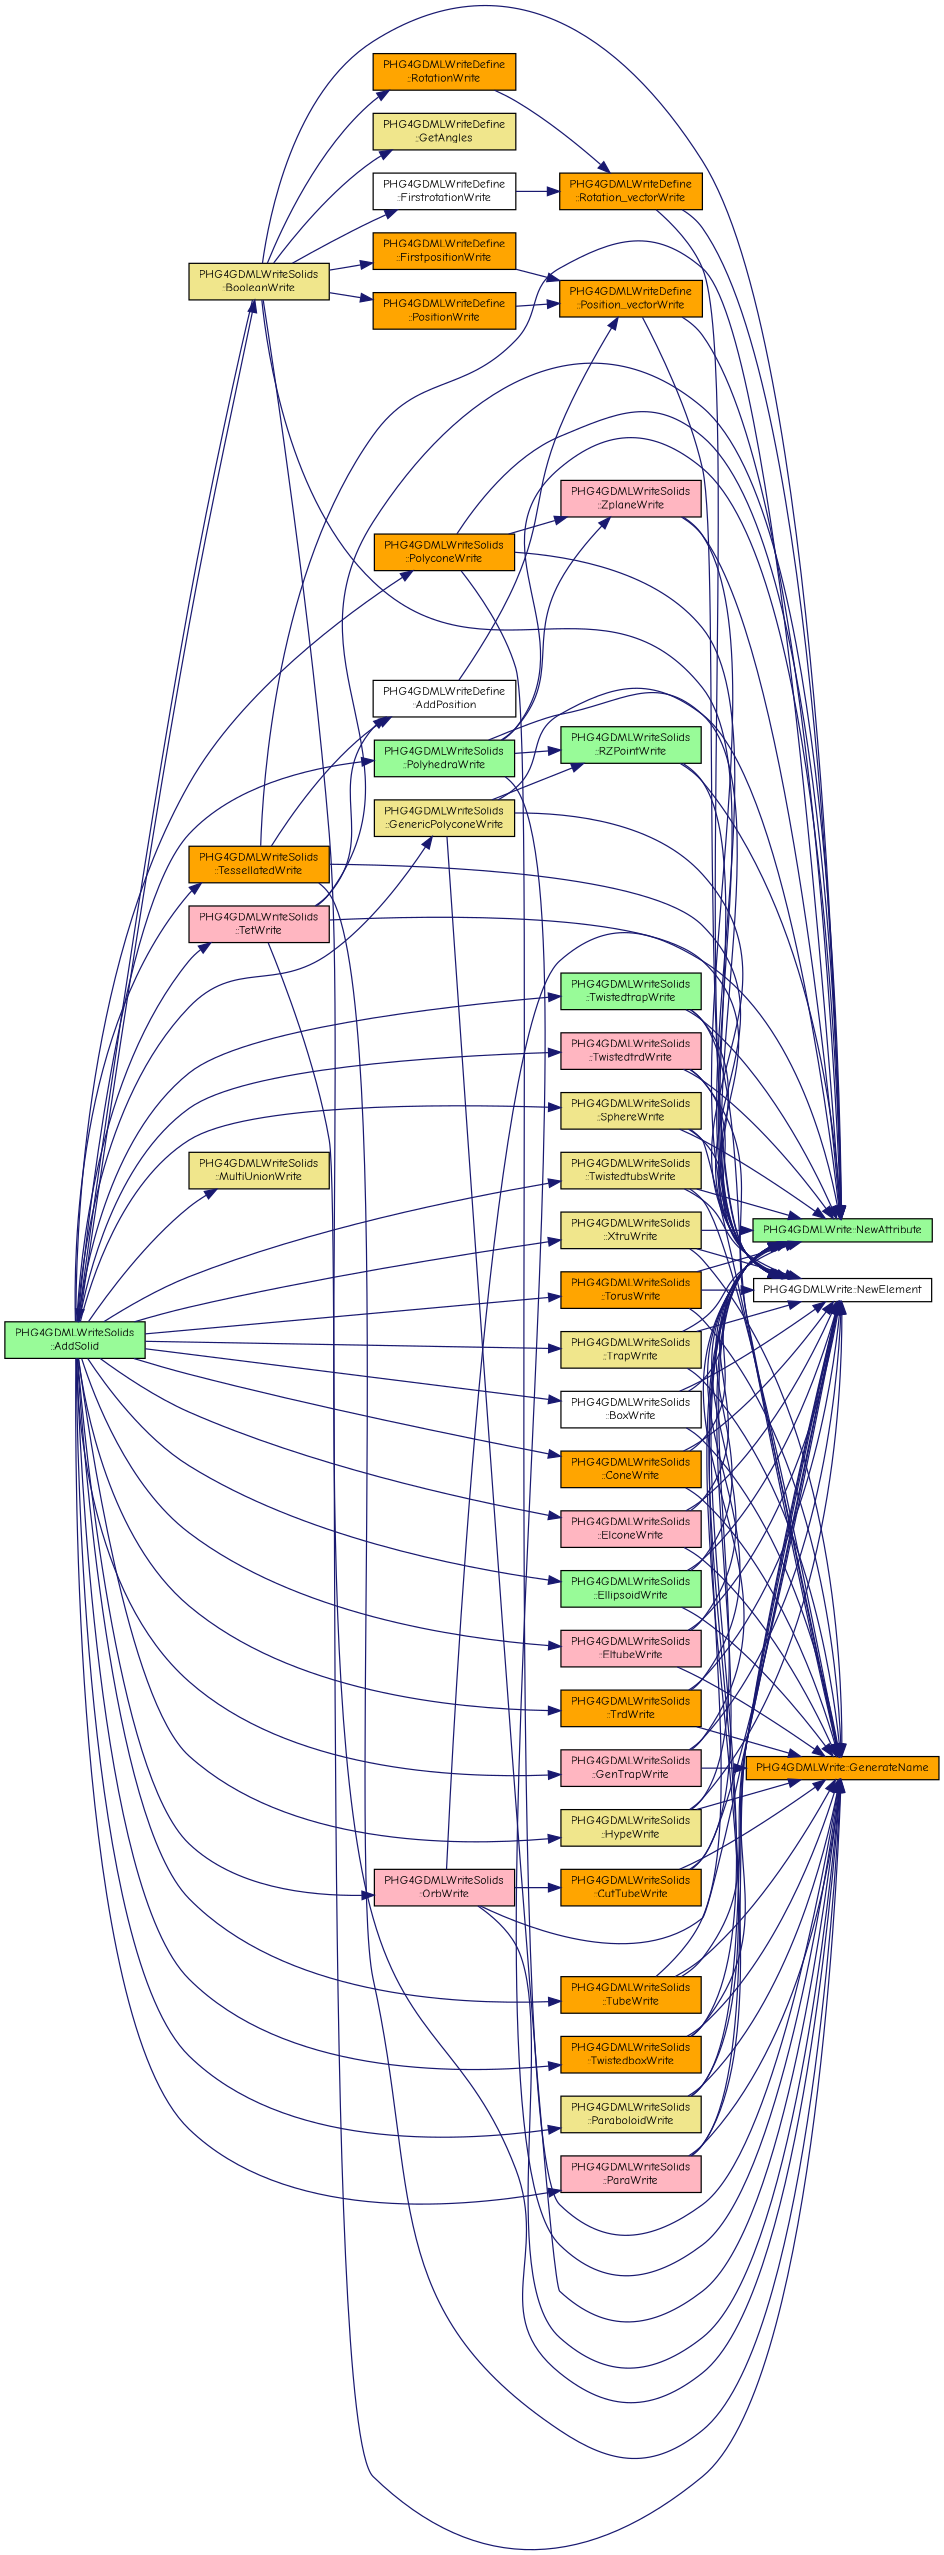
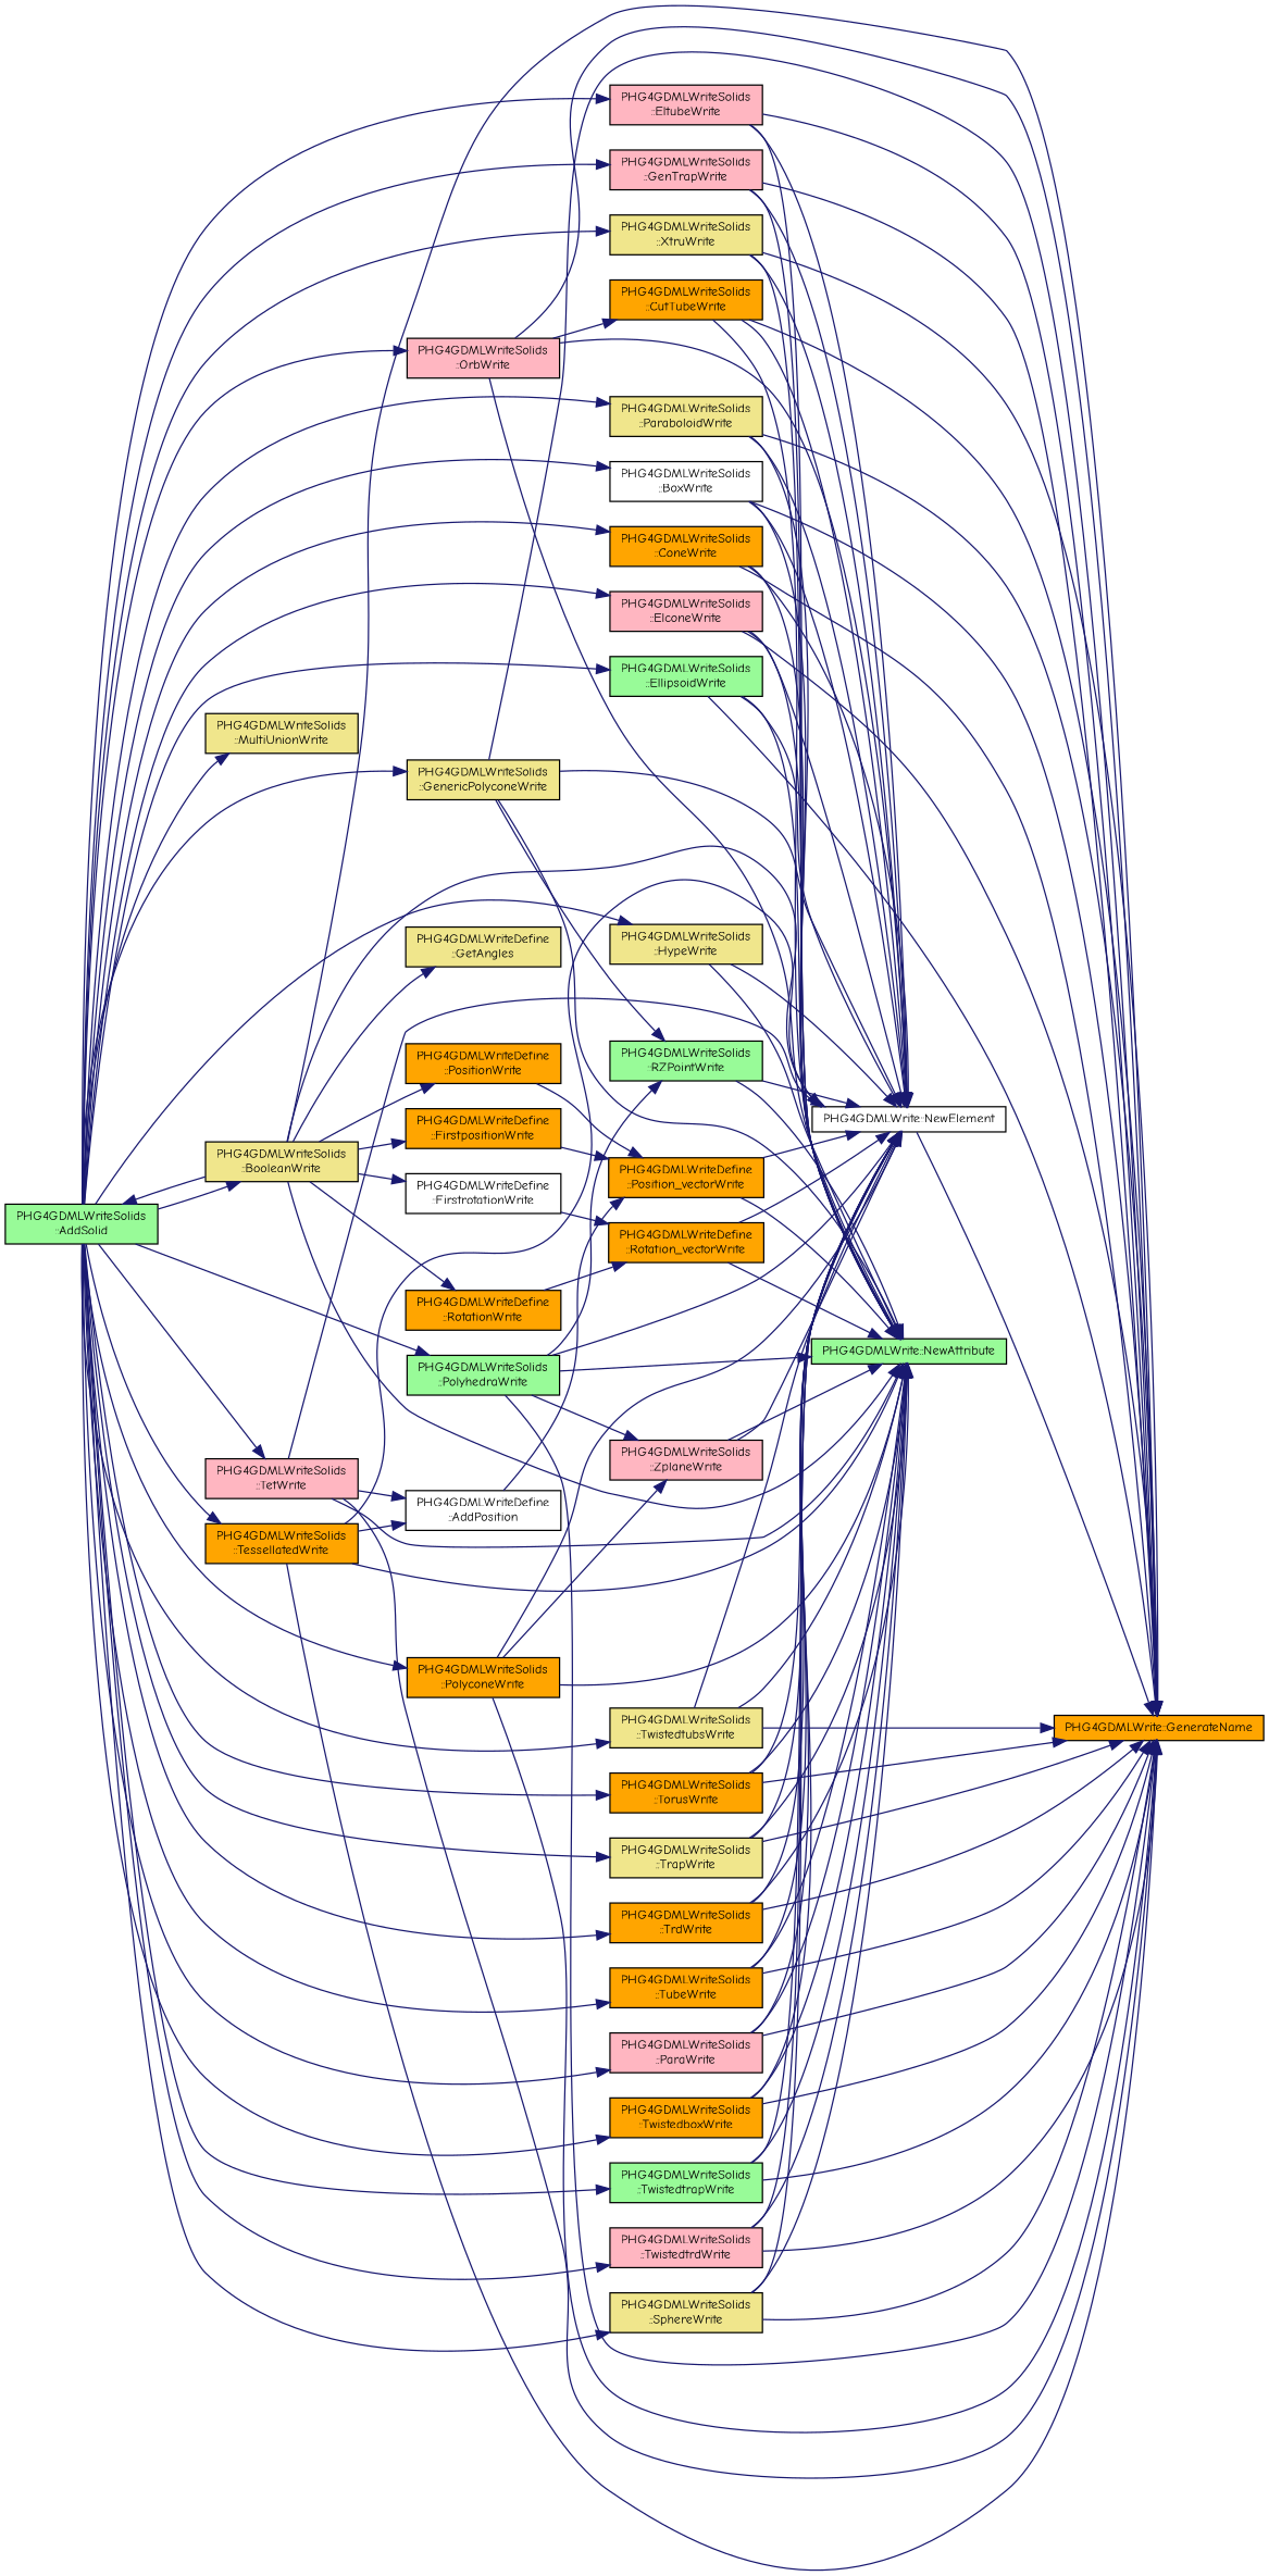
  digraph {
    fontname="Comic Neue"
    rankdir=LR
    node [color=black fillcolor=orange fontname="Comic Neue" fontsize=10 shape=record style=filled]
    edge [color=midnightblue fontname="Comic Neue" fontsize=10 labelfontname=FreeSans labelfontsize=10 style=solid]
    n1 [fillcolor=palegreen fontcolor=black height=0.2 label="PHG4GDMLWriteSolids\l::AddSolid" width=0.4]
    n2 [fillcolor=khaki height=0.2 label="PHG4GDMLWriteSolids\l::BooleanWrite" width=0.4]
    n3 [fillcolor=white height=0.2 label="PHG4GDMLWriteSolids\l::BoxWrite" width=0.4]
    n4 [height=0.2 label="PHG4GDMLWriteSolids\l::ConeWrite" width=0.4]
    n5 [fillcolor=lightpink height=0.2 label="PHG4GDMLWriteSolids\l::ElconeWrite" width=0.4]
    n6 [fillcolor=palegreen height=0.2 label="PHG4GDMLWriteSolids\l::EllipsoidWrite" width=0.4]
    n7 [fillcolor=lightpink height=0.2 label="PHG4GDMLWriteSolids\l::EltubeWrite" width=0.4]
    n8 [fillcolor=khaki height=0.2 label="PHG4GDMLWriteSolids\l::GenericPolyconeWrite" width=0.4]
    n9 [fillcolor=lightpink height=0.2 label="PHG4GDMLWriteSolids\l::GenTrapWrite" width=0.4]
    n10 [fillcolor=khaki height=0.2 label="PHG4GDMLWriteSolids\l::HypeWrite" width=0.4]
    n11 [fillcolor=khaki height=0.2 label="PHG4GDMLWriteSolids\l::MultiUnionWrite" width=0.4]
    n12 [fillcolor=lightpink height=0.2 label="PHG4GDMLWriteSolids\l::OrbWrite" width=0.4]
    n13 [fillcolor=khaki height=0.2 label="PHG4GDMLWriteSolids\l::ParaboloidWrite" width=0.4]
    n14 [fillcolor=lightpink height=0.2 label="PHG4GDMLWriteSolids\l::ParaWrite" width=0.4]
    n15 [height=0.2 label="PHG4GDMLWriteSolids\l::PolyconeWrite" width=0.4]
    n16 [fillcolor=palegreen height=0.2 label="PHG4GDMLWriteSolids\l::PolyhedraWrite" width=0.4]
    n17 [fillcolor=khaki height=0.2 label="PHG4GDMLWriteSolids\l::SphereWrite" width=0.4]
    n18 [height=0.2 label="PHG4GDMLWriteSolids\l::TessellatedWrite" width=0.4]
    n19 [fillcolor=lightpink height=0.2 label="PHG4GDMLWriteSolids\l::TetWrite" width=0.4]
    n20 [height=0.2 label="PHG4GDMLWriteSolids\l::TorusWrite" width=0.4]
    n21 [fillcolor=khaki height=0.2 label="PHG4GDMLWriteSolids\l::TrapWrite" width=0.4]
    n22 [height=0.2 label="PHG4GDMLWriteSolids\l::TrdWrite" width=0.4]
    n23 [height=0.2 label="PHG4GDMLWriteSolids\l::TubeWrite" width=0.4]
    n24 [height=0.2 label="PHG4GDMLWriteSolids\l::TwistedboxWrite" width=0.4]
    n25 [fillcolor=palegreen height=0.2 label="PHG4GDMLWriteSolids\l::TwistedtrapWrite" width=0.4]
    n26 [fillcolor=lightpink height=0.2 label="PHG4GDMLWriteSolids\l::TwistedtrdWrite" width=0.4]
    n27 [fillcolor=khaki height=0.2 label="PHG4GDMLWriteSolids\l::TwistedtubsWrite" width=0.4]
    n28 [fillcolor=khaki height=0.2 label="PHG4GDMLWriteSolids\l::XtruWrite" width=0.4]
    n29 [fillcolor=khaki height=0.2 label="PHG4GDMLWriteDefine\l::GetAngles" width=0.4]
    n30 [height=0.2 label="PHG4GDMLWrite::GenerateName" width=0.4]
    n31 [fillcolor=white height=0.2 label="PHG4GDMLWrite::NewElement" width=0.4]
    n32 [fillcolor=palegreen height=0.2 label="PHG4GDMLWrite::NewAttribute" width=0.4]
    n33 [height=0.2 label="PHG4GDMLWriteDefine\l::PositionWrite" width=0.4]
    n34 [height=0.2 label="PHG4GDMLWriteDefine\l::RotationWrite" width=0.4]
    n35 [height=0.2 label="PHG4GDMLWriteDefine\l::FirstpositionWrite" width=0.4]
    n36 [fillcolor=white height=0.2 label="PHG4GDMLWriteDefine\l::FirstrotationWrite" width=0.4]
    n37 [height=0.2 label="PHG4GDMLWriteSolids\l::CutTubeWrite" width=0.4]
    n38 [fillcolor=palegreen height=0.2 label="PHG4GDMLWriteSolids\l::RZPointWrite" width=0.4]
    n39 [fillcolor=lightpink height=0.2 label="PHG4GDMLWriteSolids\l::ZplaneWrite" width=0.4]
    n40 [fillcolor=white height=0.2 label="PHG4GDMLWriteDefine\l::AddPosition" width=0.4]
    n41 [height=0.2 label="PHG4GDMLWriteDefine\l::Position_vectorWrite" width=0.4]
    n42 [height=0.2 label="PHG4GDMLWriteDefine\l::Rotation_vectorWrite" width=0.4]
    n1 -> n2
    n1 -> n3
    n1 -> n4
    n1 -> n5
    n1 -> n6
    n1 -> n7
    n1 -> n8
    n1 -> n9
    n1 -> n10
    n1 -> n11
    n1 -> n12
    n1 -> n13
    n1 -> n14
    n1 -> n15
    n1 -> n16
    n1 -> n17
    n1 -> n18
    n1 -> n19
    n1 -> n20
    n1 -> n21
    n1 -> n22
    n1 -> n23
    n1 -> n24
    n1 -> n25
    n1 -> n26
    n1 -> n27
    n1 -> n28
    n2 -> n1
    n2 -> n29
    n2 -> n30
    n2 -> n31
    n2 -> n32
    n2 -> n33
    n2 -> n34
    n2 -> n35
    n2 -> n36
    n3 -> n30
    n3 -> n31
    n3 -> n32
    n4 -> n30
    n4 -> n31
    n4 -> n32
    n5 -> n30
    n5 -> n31
    n5 -> n32
    n6 -> n30
    n6 -> n31
    n6 -> n32
    n7 -> n30
    n7 -> n31
    n7 -> n32
    n8 -> n30
    n8 -> n31
    n8 -> n32
    n8 -> n38
    n9 -> n30
    n9 -> n31
    n9 -> n32
-   n10 -> n30
+   n31 -> n30
    n10 -> n31
    n10 -> n32
    n12 -> n30
    n12 -> n31
    n12 -> n32
    n12 -> n37
    n13 -> n30
    n13 -> n31
    n13 -> n32
    n14 -> n30
    n14 -> n31
    n14 -> n32
    n15 -> n30
    n15 -> n31
    n15 -> n32
    n15 -> n39
    n16 -> n30
    n16 -> n31
    n16 -> n32
    n16 -> n38
    n16 -> n39
    n17 -> n30
    n17 -> n31
    n17 -> n32
    n18 -> n30
    n18 -> n31
    n18 -> n32
    n18 -> n40
    n19 -> n30
    n19 -> n31
    n19 -> n32
    n19 -> n40
    n20 -> n30
    n20 -> n31
    n20 -> n32
    n21 -> n30
    n21 -> n31
    n21 -> n32
    n22 -> n30
    n22 -> n31
    n22 -> n32
    n23 -> n30
    n23 -> n31
    n23 -> n32
    n24 -> n30
    n24 -> n31
    n24 -> n32
    n25 -> n30
    n25 -> n31
    n25 -> n32
    n26 -> n30
    n26 -> n31
    n26 -> n32
    n27 -> n30
    n27 -> n31
    n27 -> n32
    n28 -> n30
    n28 -> n31
    n28 -> n32
    n33 -> n41
    n34 -> n42
    n35 -> n41
    n36 -> n42
    n37 -> n30
    n37 -> n31
    n37 -> n32
    n38 -> n31
    n38 -> n32
    n39 -> n31
    n39 -> n32
    n40 -> n41
    n41 -> n31
    n41 -> n32
    n42 -> n31
    n42 -> n32
  }
